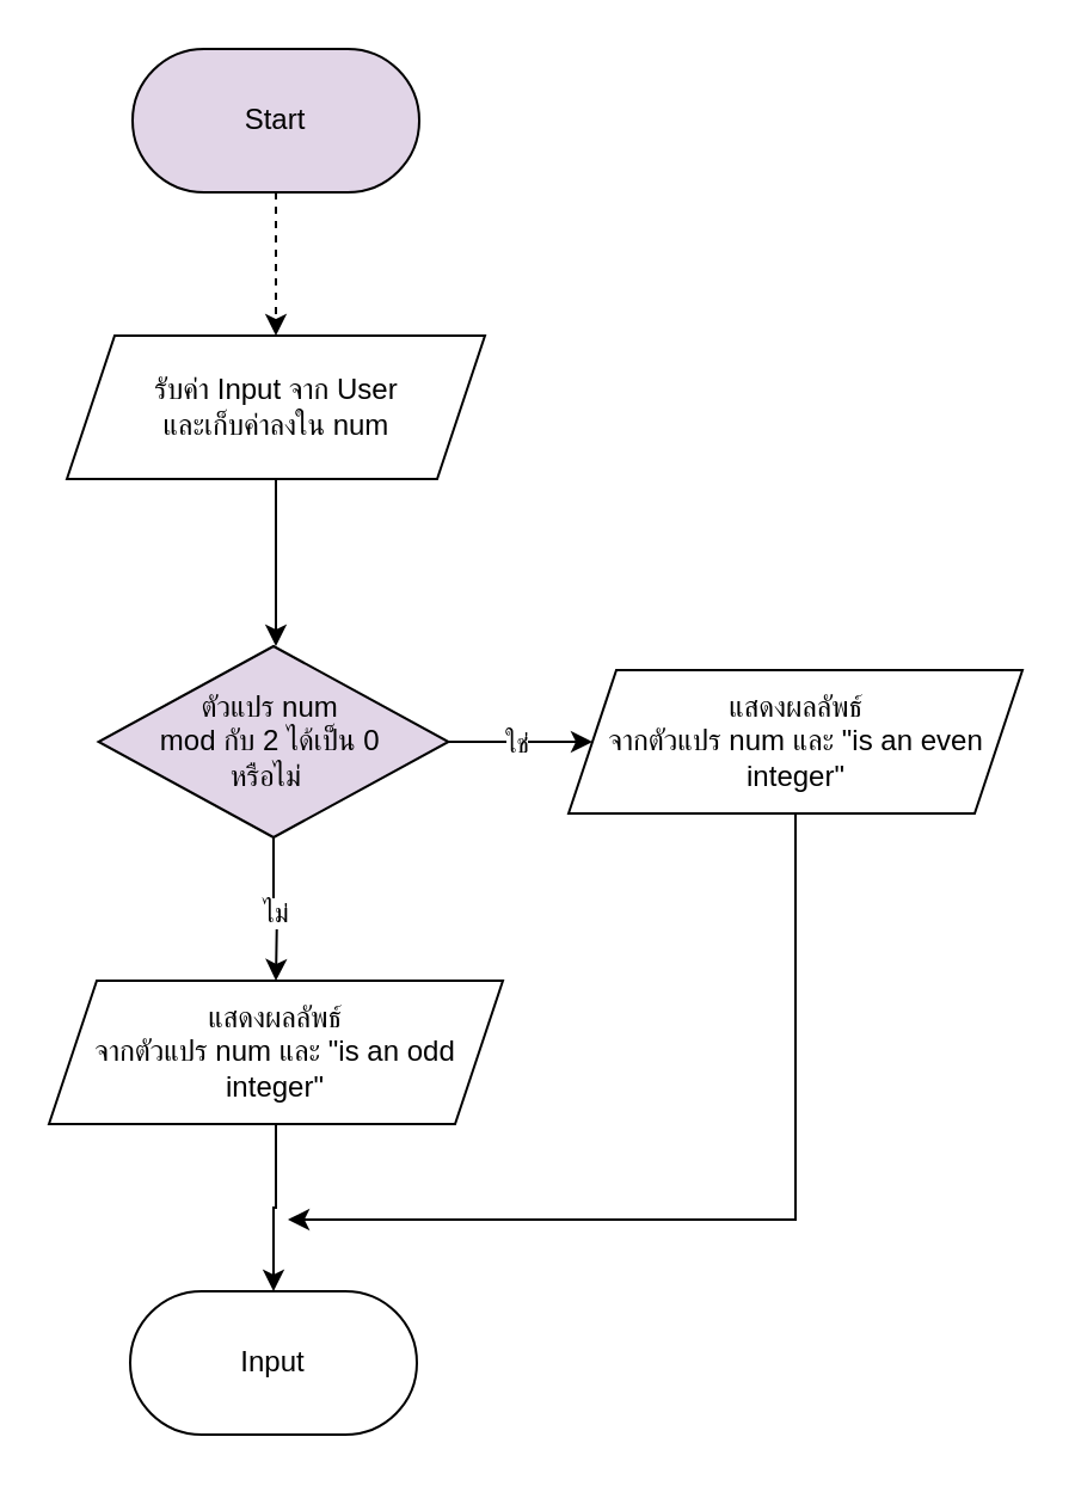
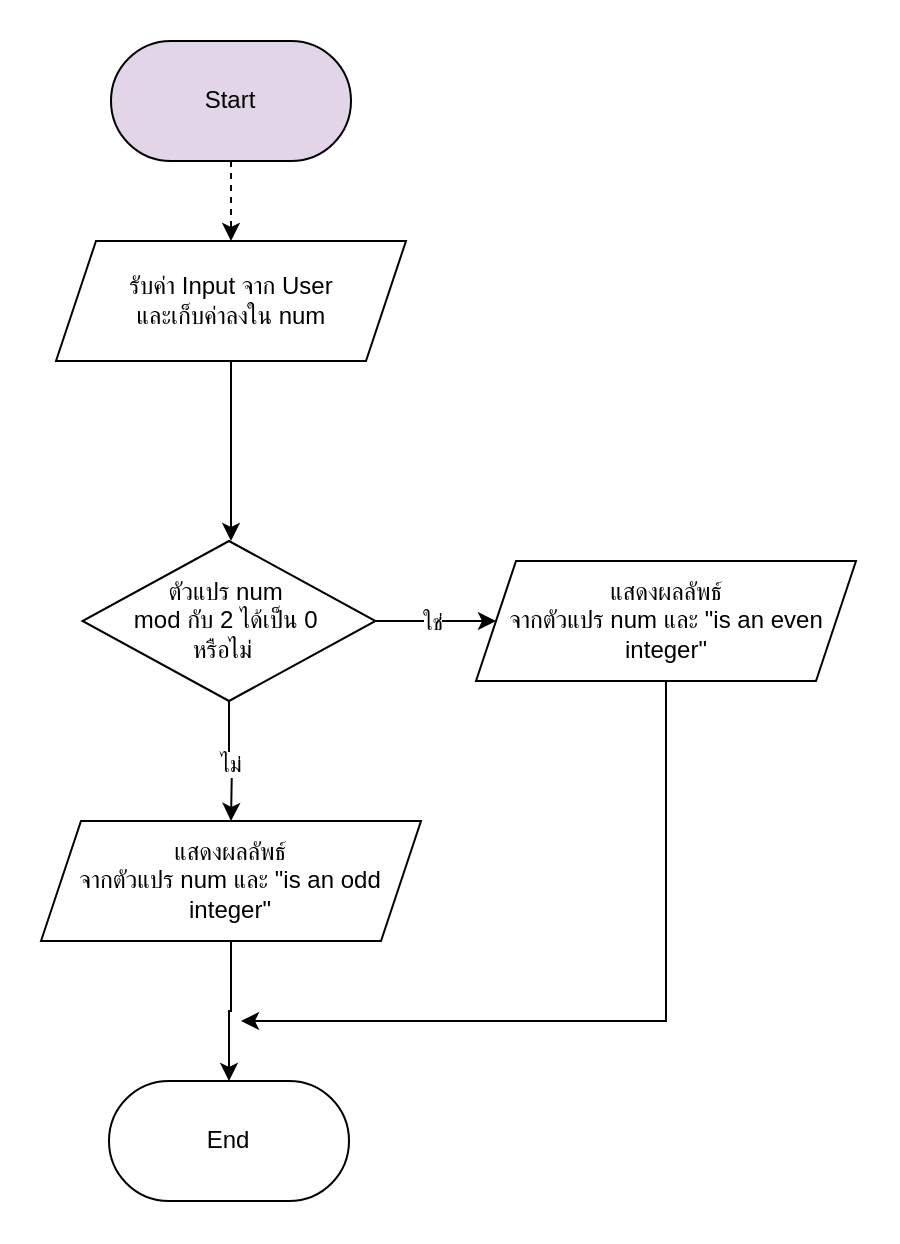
  <mxCell id="0" />
  <mxCell id="1" parent="0" />
  <mxCell id="2" style="edgeStyle=orthogonalEdgeStyle;rounded=0;orthogonalLoop=1;jettySize=auto;html=1;exitX=0.5;exitY=1;exitDx=0;exitDy=0;entryX=0.5;entryY=0;entryDx=0;entryDy=0;dashed=1;" edge="1" parent="1" source="3" target="5"><mxGeometry relative="1" as="geometry" /></mxCell>
  <mxCell id="3" value="Start" style="rounded=1;whiteSpace=wrap;html=1;arcSize=50;fillColor=#e1d5e7;" vertex="1" parent="1"><mxGeometry x="55" y="20" width="120" height="60" as="geometry" /></mxCell>
  <mxCell id="4" style="edgeStyle=orthogonalEdgeStyle;rounded=0;orthogonalLoop=1;jettySize=auto;html=1;exitX=0.5;exitY=1;exitDx=0;exitDy=0;entryX=0.5;entryY=0;entryDx=0;entryDy=0;" edge="1" parent="1" source="5"><mxGeometry relative="1" as="geometry"><mxPoint x="115" y="270" as="targetPoint" /></mxGeometry></mxCell>
- <mxCell id="5" value="รับค่า Input จาก User&lt;div&gt;และเก็บค่าลงใน num&lt;/div&gt;" style="shape=parallelogram;perimeter=parallelogramPerimeter;whiteSpace=wrap;html=1;fixedSize=1;" vertex="1" parent="1"><mxGeometry x="27.5" y="140" width="175" height="60" as="geometry" /></mxCell>
+ <mxCell id="5" value="รับค่า Input จาก User&lt;div&gt;และเก็บค่าลงใน num&lt;/div&gt;" style="shape=parallelogram;perimeter=parallelogramPerimeter;whiteSpace=wrap;html=1;fixedSize=1;" vertex="1" parent="1"><mxGeometry x="27.5" y="120" width="175" height="60" as="geometry" /></mxCell>
  <mxCell id="6" value="" style="edgeStyle=orthogonalEdgeStyle;rounded=0;orthogonalLoop=1;jettySize=auto;html=1;" edge="1" parent="1" source="10" target="12"><mxGeometry relative="1" as="geometry" /></mxCell>
  <mxCell id="7" value="ใช่" style="edgeLabel;html=1;align=center;verticalAlign=middle;resizable=0;points=[];" vertex="1" connectable="0" parent="6"><mxGeometry x="-0.084" relative="1" as="geometry"><mxPoint as="offset" /></mxGeometry></mxCell>
  <mxCell id="8" style="edgeStyle=orthogonalEdgeStyle;rounded=0;orthogonalLoop=1;jettySize=auto;html=1;exitX=0.5;exitY=1;exitDx=0;exitDy=0;entryX=0.5;entryY=0;entryDx=0;entryDy=0;" edge="1" parent="1" source="10"><mxGeometry relative="1" as="geometry"><mxPoint x="115" y="410" as="targetPoint" /></mxGeometry></mxCell>
  <mxCell id="9" value="ไม่" style="edgeLabel;html=1;align=center;verticalAlign=middle;resizable=0;points=[];" vertex="1" connectable="0" parent="8"><mxGeometry x="0.067" y="-1" relative="1" as="geometry"><mxPoint as="offset" /></mxGeometry></mxCell>
- <mxCell id="10" value="ตัวแปร num&amp;nbsp;&lt;div&gt;mod กับ 2&amp;nbsp;&lt;span style=&quot;background-color: initial;&quot;&gt;ได้เป็น 0&amp;nbsp;&lt;/span&gt;&lt;/div&gt;&lt;div&gt;หรือไม่&amp;nbsp;&amp;nbsp;&lt;/div&gt;" style="rhombus;whiteSpace=wrap;html=1;fillColor=#e1d5e7;" vertex="1" parent="1"><mxGeometry x="40.75" y="270" width="146.5" height="80" as="geometry" /></mxCell>
+ <mxCell id="10" value="ตัวแปร num&amp;nbsp;&lt;div&gt;mod กับ 2&amp;nbsp;&lt;span style=&quot;background-color: initial;&quot;&gt;ได้เป็น 0&amp;nbsp;&lt;/span&gt;&lt;/div&gt;&lt;div&gt;หรือไม่&amp;nbsp;&amp;nbsp;&lt;/div&gt;" style="rhombus;whiteSpace=wrap;html=1;" vertex="1" parent="1"><mxGeometry x="40.75" y="270" width="146.5" height="80" as="geometry" /></mxCell>
  <mxCell id="11" style="edgeStyle=orthogonalEdgeStyle;rounded=0;orthogonalLoop=1;jettySize=auto;html=1;exitX=0.5;exitY=1;exitDx=0;exitDy=0;" edge="1" parent="1" source="12"><mxGeometry relative="1" as="geometry"><mxPoint x="120" y="510" as="targetPoint" /><Array as="points"><mxPoint x="333" y="510" /></Array></mxGeometry></mxCell>
  <mxCell id="12" value="แสดงผลลัพธ์&lt;div&gt;จากตัวแปร num และ&lt;span style=&quot;background-color: initial;&quot;&gt;&amp;nbsp;&quot;is an even integer&quot;&lt;/span&gt;&lt;/div&gt;" style="shape=parallelogram;perimeter=parallelogramPerimeter;whiteSpace=wrap;html=1;fixedSize=1;" vertex="1" parent="1"><mxGeometry x="237.5" y="280" width="190" height="60" as="geometry" /></mxCell>
- <mxCell id="13" value="Input" style="rounded=1;whiteSpace=wrap;html=1;arcSize=50;" vertex="1" parent="1"><mxGeometry x="54" y="540" width="120" height="60" as="geometry" /></mxCell>
+ <mxCell id="13" value="End" style="rounded=1;whiteSpace=wrap;html=1;arcSize=50;" vertex="1" parent="1"><mxGeometry x="54" y="540" width="120" height="60" as="geometry" /></mxCell>
  <mxCell id="14" style="edgeStyle=orthogonalEdgeStyle;rounded=0;orthogonalLoop=1;jettySize=auto;html=1;entryX=0.5;entryY=0;entryDx=0;entryDy=0;" edge="1" parent="1" source="15" target="13"><mxGeometry relative="1" as="geometry" /></mxCell>
  <mxCell id="15" value="แสดงผลลัพธ์&lt;div&gt;จากตัวแปร num และ&lt;span style=&quot;background-color: initial;&quot;&gt;&amp;nbsp;&quot;is an odd integer&quot;&lt;/span&gt;&lt;/div&gt;" style="shape=parallelogram;perimeter=parallelogramPerimeter;whiteSpace=wrap;html=1;fixedSize=1;" vertex="1" parent="1"><mxGeometry x="20" y="410" width="190" height="60" as="geometry" /></mxCell>
